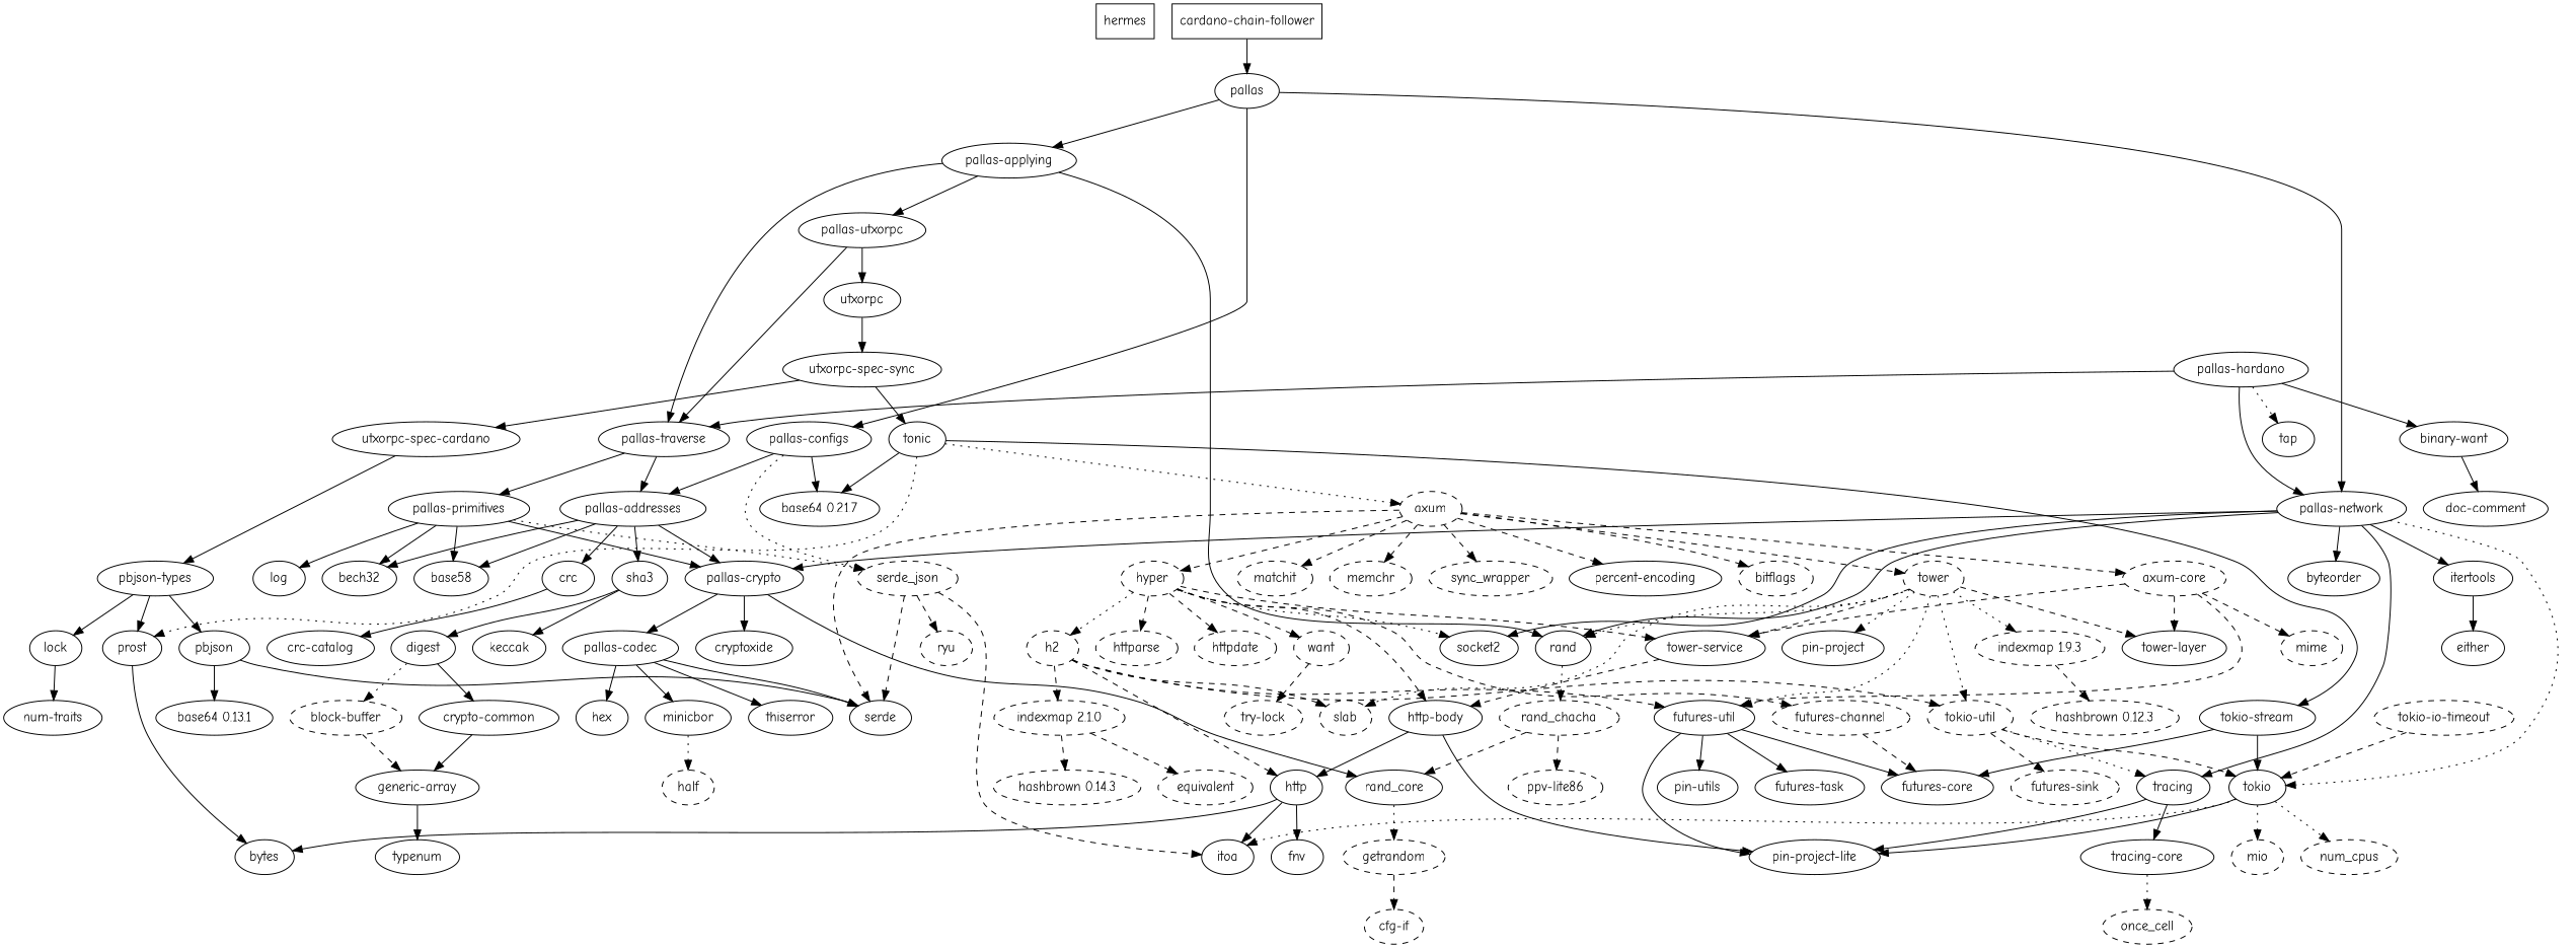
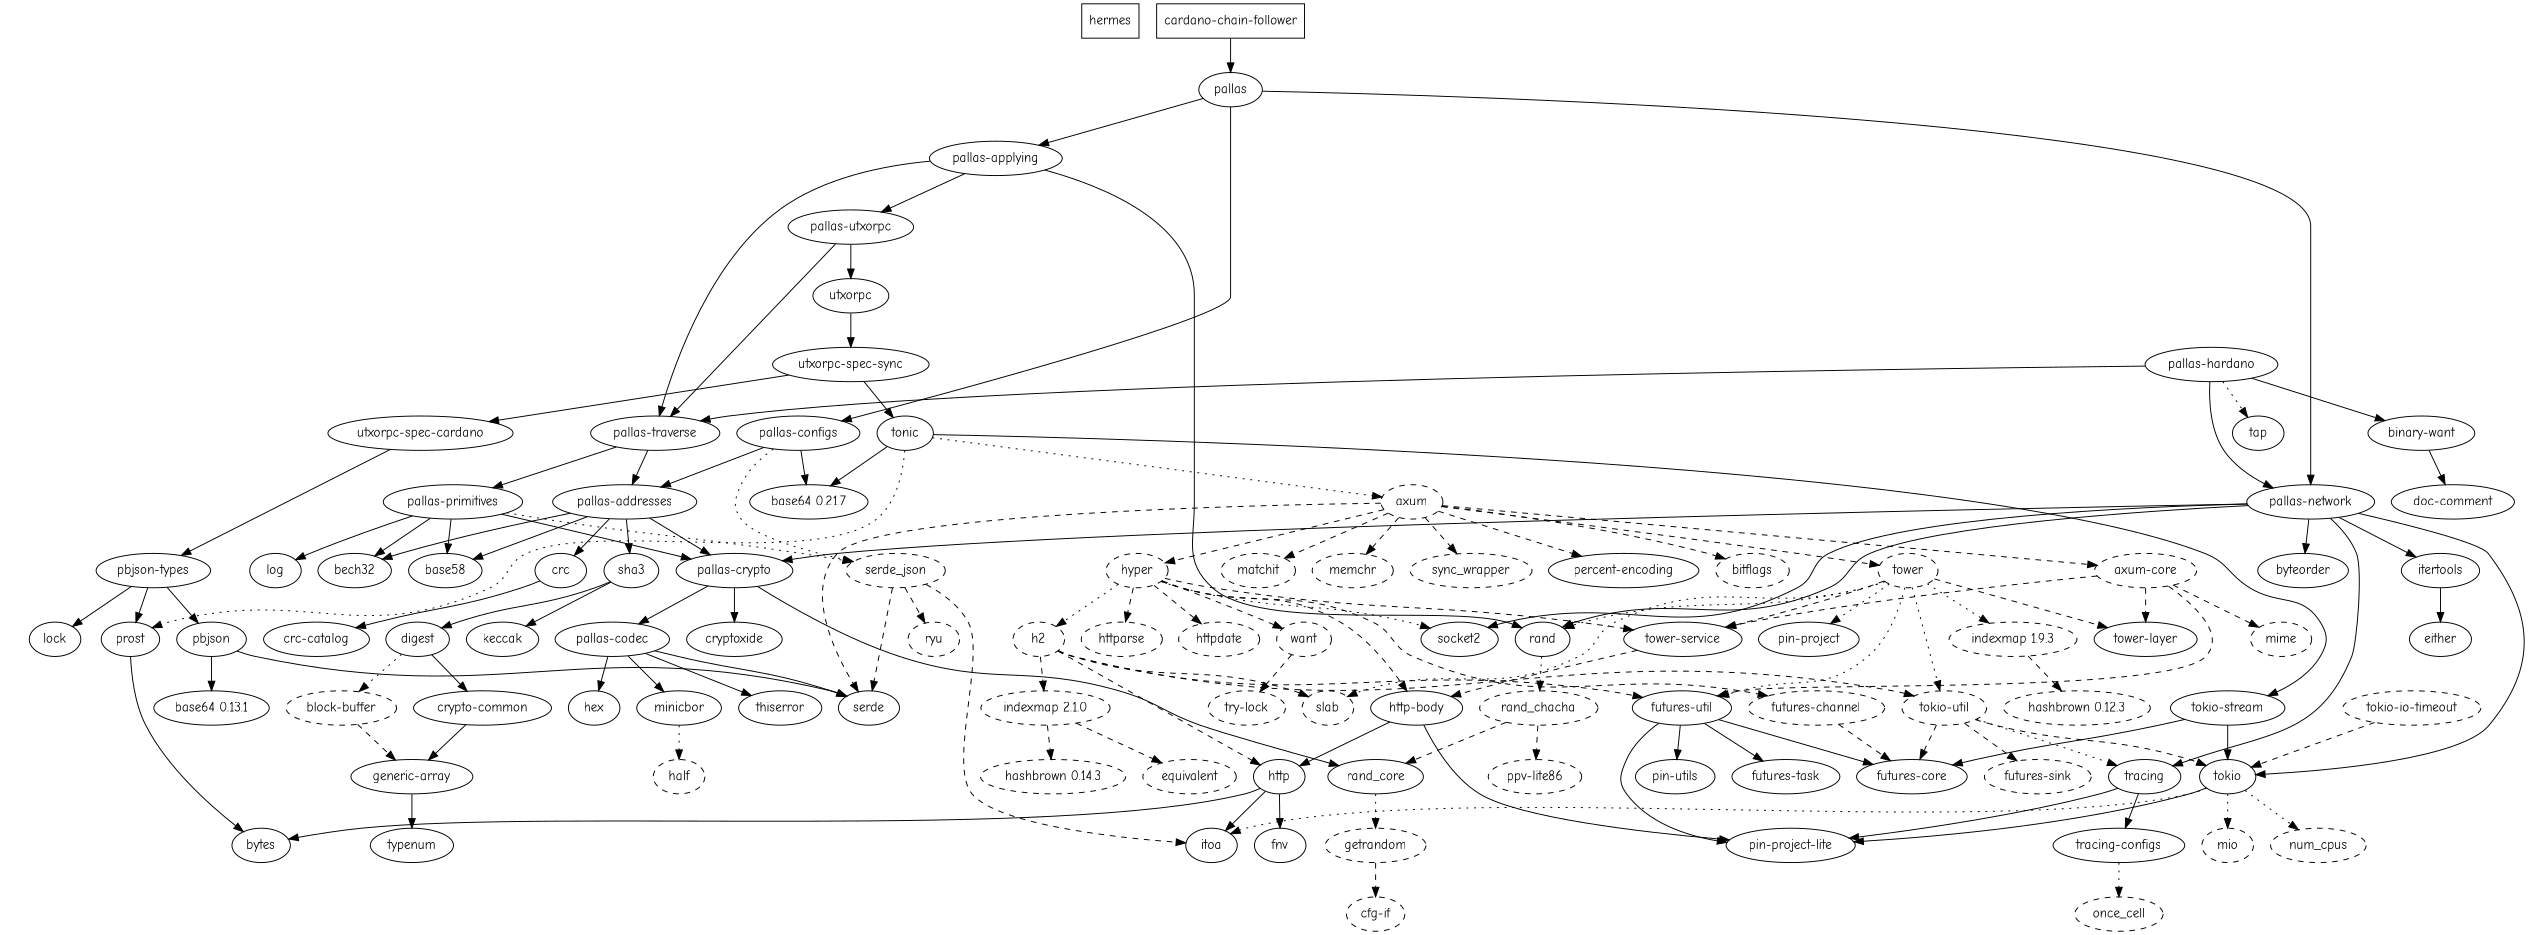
  digraph {
    fontname="Comic Neue"
    node [fontname="Comic Neue"]
    edge [fontname="Comic Neue"]
    n1 [label=hermes shape=box]
    n2 [label="cardano-chain-follower" shape=box]
    n3 [label=pallas]
    n4 [label="pallas-applying"]
    n5 [label="pallas-configs"]
    n6 [label="pallas-network"]
    n7 [label="pallas-hardano"]
    n8 [label="pallas-traverse"]
    n9 [label="binary-want"]
    n10 [label=tap]
    n11 [label="pallas-utxorpc"]
    n12 [label=rand]
    n13 [label="pallas-addresses"]
    n14 [label="base64 0.21.7"]
    n15 [label=serde_json style=dashed]
    n16 [label=tokio]
    n17 [label=tracing]
    n18 [label="pallas-crypto"]
    n19 [label=byteorder]
    n20 [label=itertools]
    n21 [label=socket2]
    n22 [label=utxorpc]
    n23 [label="pallas-primitives"]
    n24 [label="doc-comment"]
    n25 [label=thiserror]
    n26 [label=mio style=dashed]
    n27 [label=num_cpus style=dashed]
    n28 [label="pin-project-lite"]
    n29 [label=itoa]
    n30 [label=bytes]
-   n31 [label="tracing-core"]
+   n31 [label="tracing-configs"]
    n32 [label=once_cell style=dashed]
    n33 [label=base58]
    n34 [label=bech32]
    n35 [label=crc]
    n36 [label=sha3]
    n37 [label="pallas-codec"]
    n38 [label=cryptoxide]
    n39 [label=rand_core]
    n40 [label="crc-catalog"]
    n41 [label=digest]
    n42 [label=keccak]
    n43 [label=rand_chacha style=dashed]
    n44 [label=hex]
    n45 [label=minicbor]
    n46 [label=serde]
    n47 [label=half style=dashed]
    n48 [label=ryu style=dashed]
    n49 [label=getrandom style=dashed]
    n50 [label=either]
    n51 [label=log]
    n52 [label="utxorpc-spec-sync"]
    n53 [label="block-buffer" style=dashed]
    n54 [label="crypto-common"]
    n55 [label="ppv-lite86" style=dashed]
    n56 [label="cfg-if" style=dashed]
    n57 [label="utxorpc-spec-cardano"]
    n58 [label=tonic]
    n59 [label="generic-array"]
    n60 [label="pbjson-types"]
    n61 [label=pbjson]
    n62 [label=prost]
    n63 [label=lock]
    n64 [label=axum style=dashed]
    n65 [label="tokio-stream"]
    n66 [label=typenum]
    n67 [label="base64 0.13.1"]
-   n68 [label="num-traits"]
    n69 [label=hyper style=dashed]
    n70 [label="percent-encoding"]
    n71 [label=tower style=dashed]
    n72 [label="axum-core" style=dashed]
    n73 [label=bitflags style=dashed]
    n74 [label=matchit style=dashed]
    n75 [label=memchr style=dashed]
    n76 [label=sync_wrapper style=dashed]
    n77 [label="futures-core"]
    n78 [label=h2 style=dashed]
    n79 [label="http-body"]
    n80 [label="tower-service"]
    n81 [label="futures-channel" style=dashed]
    n82 [label=httparse style=dashed]
    n83 [label=httpdate style=dashed]
    n84 [label=want style=dashed]
    n85 [label="futures-util"]
    n86 [label=slab style=dashed]
    n87 [label="tokio-util" style=dashed]
    n88 [label="pin-project"]
    n89 [label="tower-layer"]
    n90 [label="indexmap 1.9.3" style=dashed]
    n91 [label=mime style=dashed]
    n92 [label="futures-task"]
    n93 [label="pin-utils"]
    n94 [label=http]
    n95 [label="indexmap 2.1.0" style=dashed]
    n96 [label=fnv]
    n97 [label=equivalent style=dashed]
    n98 [label="hashbrown 0.14.3" style=dashed]
    n99 [label="futures-sink" style=dashed]
    n100 [label="try-lock" style=dashed]
    n101 [label="tokio-io-timeout" style=dashed]
    n102 [label="hashbrown 0.12.3" style=dashed]
    n2 -> n3
    n3 -> n4
    n3 -> n5
    n3 -> n6
    n4 -> n8
    n4 -> n11
    n4 -> n12
    n5 -> n13
    n5 -> n14
    n5 -> n15 [style=dotted]
    n6 -> n12
-   n6 -> n16 [style=dotted]
+   n6 -> n16
    n6 -> n17
    n6 -> n18
    n6 -> n19
    n6 -> n20
    n6 -> n21
    n7 -> n6
    n7 -> n8
    n7 -> n9
    n7 -> n10 [style=dotted]
    n8 -> n13
    n8 -> n23
    n9 -> n24
    n11 -> n8
    n11 -> n22
    n12 -> n43 [style=dotted]
    n13 -> n18
    n13 -> n33
    n13 -> n34
    n13 -> n35
    n13 -> n36
    n15 -> n29 [style=dashed]
    n15 -> n46 [style=dashed]
    n15 -> n48 [style=dashed]
    n16 -> n26 [style=dotted]
    n16 -> n27 [style=dotted]
    n16 -> n28
    n16 -> n29 [style=dotted]
    n17 -> n28
    n17 -> n31
    n18 -> n37
    n18 -> n38
    n18 -> n39
    n20 -> n50
    n22 -> n52
    n23 -> n15 [style=dotted]
    n23 -> n18
    n23 -> n33
    n23 -> n34
    n23 -> n51
    n31 -> n32 [style=dotted]
    n35 -> n40
    n36 -> n41
    n36 -> n42
    n37 -> n25
    n37 -> n44
    n37 -> n45
    n37 -> n46
    n39 -> n49 [style=dotted]
    n41 -> n53 [style=dotted]
    n41 -> n54
    n43 -> n39 [style=dashed]
    n43 -> n55 [style=dashed]
    n45 -> n47 [style=dotted]
    n49 -> n56 [style=dashed]
    n52 -> n57
    n52 -> n58
    n53 -> n59 [style=dashed]
    n54 -> n59
    n57 -> n60
    n58 -> n14
    n58 -> n62 [style=dotted]
    n58 -> n64 [style=dotted]
    n58 -> n65
    n59 -> n66
    n60 -> n61
    n60 -> n62
    n60 -> n63
    n61 -> n46
    n61 -> n67
    n62 -> n30
-   n63 -> n68
    n64 -> n46 [style=dashed]
    n64 -> n69 [style=dashed]
    n64 -> n70 [style=dashed]
    n64 -> n71 [style=dashed]
    n64 -> n72 [style=dashed]
    n64 -> n73 [style=dashed]
    n64 -> n74 [style=dashed]
    n64 -> n75 [style=dashed]
    n64 -> n76 [style=dashed]
    n65 -> n16
    n65 -> n77
    n69 -> n21 [style=dotted]
    n69 -> n78 [style=dotted]
    n69 -> n79 [style=dashed]
    n69 -> n80 [style=dashed]
    n69 -> n81 [style=dashed]
    n69 -> n82 [style=dashed]
    n69 -> n83 [style=dashed]
    n69 -> n84 [style=dashed]
    n71 -> n12 [style=dotted]
    n71 -> n80 [style=dashed]
    n71 -> n85 [style=dotted]
    n71 -> n86 [style=dotted]
    n71 -> n87 [style=dotted]
    n71 -> n88 [style=dotted]
    n71 -> n89 [style=dashed]
    n71 -> n90 [style=dotted]
    n72 -> n80 [style=dashed]
    n72 -> n85 [style=dashed]
    n72 -> n89 [style=dashed]
    n72 -> n91 [style=dashed]
    n78 -> n85 [style=dashed]
    n78 -> n86 [style=dashed]
    n78 -> n87 [style=dashed]
    n78 -> n94 [style=dashed]
    n78 -> n95 [style=dashed]
    n79 -> n28
    n79 -> n94
    n80 -> n79 [style=dashed]
    n81 -> n77 [style=dashed]
    n84 -> n100 [style=dashed]
    n85 -> n28
    n85 -> n77
    n85 -> n92
    n85 -> n93
    n87 -> n16 [style=dashed]
    n87 -> n17 [style=dotted]
+   n87 -> n77 [style=dashed]
    n87 -> n99 [style=dashed]
    n90 -> n102 [style=dashed]
    n94 -> n29
    n94 -> n30
    n94 -> n96
    n95 -> n97 [style=dashed]
    n95 -> n98 [style=dashed]
    n101 -> n16 [style=dashed]
  }
